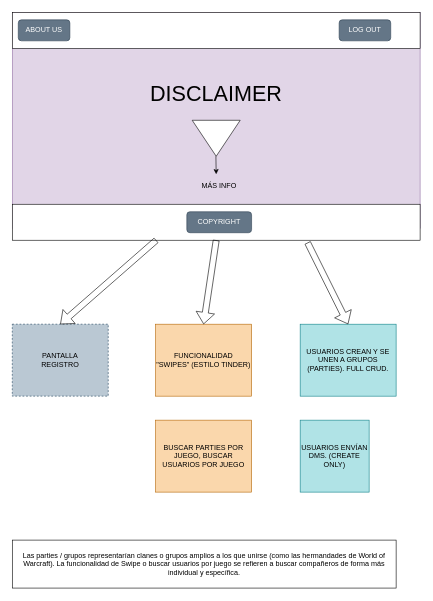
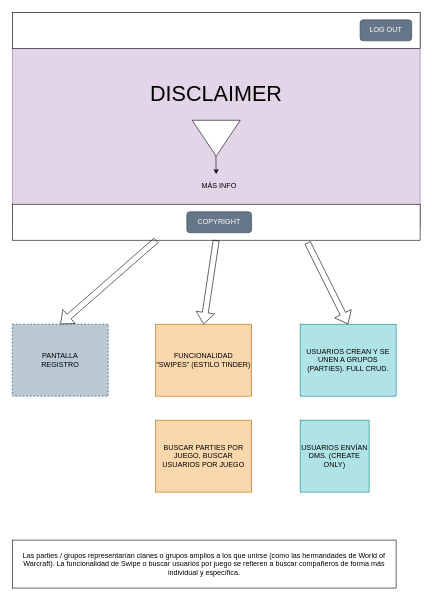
  <mxCell id="0" />
  <mxCell id="1" parent="0" />
  <mxCell id="2" value="" style="rounded=0;whiteSpace=wrap;html=1;fillColor=#e1d5e7;strokeColor=#9673a6;" vertex="1" parent="1"><mxGeometry x="20" y="20" width="680" height="360" as="geometry" /></mxCell>
  <mxCell id="3" value="" style="rounded=0;whiteSpace=wrap;html=1;" vertex="1" parent="1"><mxGeometry x="20" y="20" width="680" height="60" as="geometry" /></mxCell>
  <mxCell id="4" value="" style="rounded=0;whiteSpace=wrap;html=1;" vertex="1" parent="1"><mxGeometry x="20" y="340" width="680" height="60" as="geometry" /></mxCell>
- <mxCell id="5" value="LOG OUT" style="rounded=1;whiteSpace=wrap;html=1;fillColor=#647687;strokeColor=#314354;fontColor=#ffffff;" vertex="1" parent="1"><mxGeometry x="565" y="32.5" width="86" height="35" as="geometry" /></mxCell>
+ <mxCell id="5" value="LOG OUT" style="rounded=1;whiteSpace=wrap;html=1;fillColor=#647687;strokeColor=#314354;fontColor=#ffffff;" vertex="1" parent="1"><mxGeometry x="600" y="32.5" width="86" height="35" as="geometry" /></mxCell>
  <mxCell id="6" value="&lt;font style=&quot;font-size: 36px&quot;&gt;DISCLAIMER&lt;/font&gt;" style="text;html=1;strokeColor=none;fillColor=none;align=center;verticalAlign=middle;whiteSpace=wrap;rounded=0;" vertex="1" parent="1"><mxGeometry x="190" y="130" width="340" height="50" as="geometry" /></mxCell>
  <mxCell id="7" value="" style="triangle;whiteSpace=wrap;html=1;rotation=90;" vertex="1" parent="1"><mxGeometry x="330" y="190" width="60" height="80" as="geometry" /></mxCell>
  <mxCell id="8" value="" style="endArrow=classic;html=1;" edge="1" parent="1"><mxGeometry width="50" height="50" relative="1" as="geometry"><mxPoint x="359.5" y="260" as="sourcePoint" /><mxPoint x="360" y="290" as="targetPoint" /></mxGeometry></mxCell>
  <mxCell id="9" value="MÁS INFO" style="text;html=1;strokeColor=none;fillColor=none;align=center;verticalAlign=middle;whiteSpace=wrap;rounded=0;" vertex="1" parent="1"><mxGeometry x="280" y="300" width="170" height="20" as="geometry" /></mxCell>
- <mxCell id="10" value="ABOUT US" style="rounded=1;whiteSpace=wrap;html=1;fillColor=#647687;strokeColor=#314354;fontColor=#ffffff;" vertex="1" parent="1"><mxGeometry x="30" y="32.5" width="86" height="35" as="geometry" /></mxCell>
  <mxCell id="11" value="PANTALLA&lt;br&gt;REGISTRO" style="rounded=0;whiteSpace=wrap;html=1;fillColor=#bac8d3;strokeColor=#23445d;dashed=1;" vertex="1" parent="1"><mxGeometry x="20" y="540" width="160" height="120" as="geometry" /></mxCell>
  <mxCell id="12" value="FUNCIONALIDAD&lt;br&gt;&quot;SWIPES&quot; (ESTILO TINDER)" style="rounded=0;whiteSpace=wrap;html=1;fillColor=#fad7ac;strokeColor=#b46504;" vertex="1" parent="1"><mxGeometry x="259" y="540" width="160" height="120" as="geometry" /></mxCell>
  <mxCell id="13" value="BUSCAR PARTIES POR JUEGO, BUSCAR USUARIOS POR JUEGO" style="rounded=0;whiteSpace=wrap;html=1;fillColor=#fad7ac;strokeColor=#b46504;" vertex="1" parent="1"><mxGeometry x="259" y="700" width="160" height="120" as="geometry" /></mxCell>
  <mxCell id="14" value="COPYRIGHT" style="rounded=1;whiteSpace=wrap;html=1;fillColor=#647687;strokeColor=#314354;fontColor=#ffffff;" vertex="1" parent="1"><mxGeometry x="311" y="352.5" width="108" height="35" as="geometry" /></mxCell>
  <mxCell id="15" value="" style="shape=flexArrow;endArrow=classic;html=1;exitX=0.353;exitY=1;exitDx=0;exitDy=0;entryX=0.5;entryY=0;entryDx=0;entryDy=0;exitPerimeter=0;" edge="1" parent="1" source="4" target="11"><mxGeometry width="50" height="50" relative="1" as="geometry"><mxPoint x="500" y="450" as="sourcePoint" /><mxPoint x="550" y="400" as="targetPoint" /></mxGeometry></mxCell>
  <mxCell id="16" value="" style="shape=flexArrow;endArrow=classic;html=1;exitX=0.5;exitY=1;exitDx=0;exitDy=0;entryX=0.5;entryY=0;entryDx=0;entryDy=0;" edge="1" parent="1" source="4" target="12"><mxGeometry width="50" height="50" relative="1" as="geometry"><mxPoint x="370.04" y="400" as="sourcePoint" /><mxPoint x="210" y="540" as="targetPoint" /></mxGeometry></mxCell>
  <mxCell id="17" value="USUARIOS CREAN Y SE UNEN A GRUPOS (PARTIES). FULL CRUD." style="rounded=0;whiteSpace=wrap;html=1;fillColor=#b0e3e6;strokeColor=#0e8088;" vertex="1" parent="1"><mxGeometry x="500" y="540" width="160" height="120" as="geometry" /></mxCell>
  <mxCell id="18" value="" style="shape=flexArrow;endArrow=classic;html=1;exitX=0.724;exitY=1.067;exitDx=0;exitDy=0;entryX=0.5;entryY=0;entryDx=0;entryDy=0;exitPerimeter=0;" edge="1" parent="1" source="4" target="17"><mxGeometry width="50" height="50" relative="1" as="geometry"><mxPoint x="521" y="410" as="sourcePoint" /><mxPoint x="500" y="550" as="targetPoint" /></mxGeometry></mxCell>
  <mxCell id="19" value="USUARIOS ENVÍAN DMS. (CREATE ONLY)" style="rounded=0;whiteSpace=wrap;html=1;fillColor=#b0e3e6;strokeColor=#0e8088;" vertex="1" parent="1"><mxGeometry x="500" y="700" width="115" height="120" as="geometry" /></mxCell>
  <mxCell id="20" value="Las parties / grupos representarían clanes o grupos amplios a los que unirse (como las hermandades de World of Warcraft). La funcionalidad de Swipe o buscar usuarios por juego se refieren a buscar compañeros de forma más individual y específica." style="rounded=0;whiteSpace=wrap;html=1;" vertex="1" parent="1"><mxGeometry x="20" y="900" width="640" height="80" as="geometry" /></mxCell>
